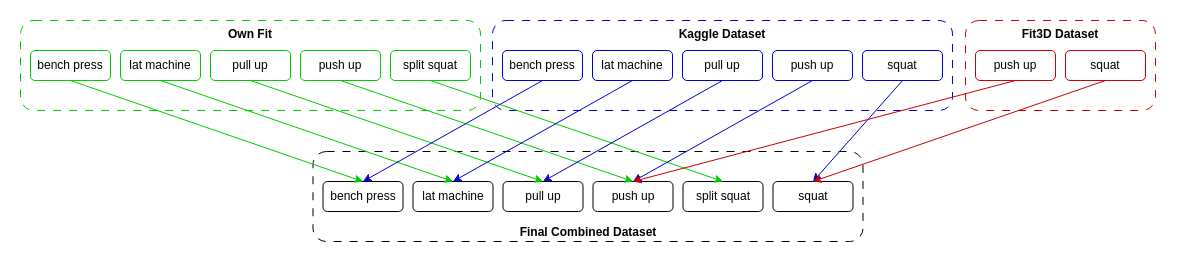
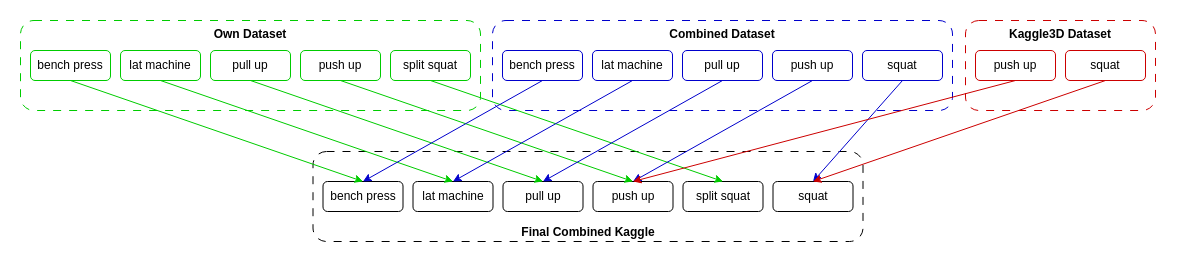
  <mxCell id="0" />
  <mxCell id="1" parent="0" />
  <mxCell id="2" value="" style="group" vertex="1" connectable="0" parent="1"><mxGeometry x="312.5" y="151" width="550" height="90" as="geometry" /></mxCell>
- <mxCell id="3" value="&lt;b&gt;Final Combined Dataset&lt;/b&gt;" style="rounded=1;whiteSpace=wrap;html=1;verticalAlign=bottom;dashed=1;dashPattern=8 8;" vertex="1" parent="2"><mxGeometry width="550" height="90" as="geometry" /></mxCell>
+ <mxCell id="3" value="&lt;b&gt;Final Combined Kaggle&lt;/b&gt;" style="rounded=1;whiteSpace=wrap;html=1;verticalAlign=bottom;dashed=1;dashPattern=8 8;" vertex="1" parent="2"><mxGeometry width="550" height="90" as="geometry" /></mxCell>
  <mxCell id="4" value="push up" style="rounded=1;whiteSpace=wrap;html=1;" vertex="1" parent="2"><mxGeometry x="280" y="30" width="80" height="30" as="geometry" /></mxCell>
  <mxCell id="5" value="pull up" style="rounded=1;whiteSpace=wrap;html=1;" vertex="1" parent="2"><mxGeometry x="190" y="30" width="80" height="30" as="geometry" /></mxCell>
  <mxCell id="6" value="bench press" style="rounded=1;whiteSpace=wrap;html=1;" vertex="1" parent="2"><mxGeometry x="10" y="30" width="80" height="30" as="geometry" /></mxCell>
  <mxCell id="7" value="lat machine" style="rounded=1;whiteSpace=wrap;html=1;" vertex="1" parent="2"><mxGeometry x="100" y="30" width="80" height="30" as="geometry" /></mxCell>
  <mxCell id="8" value="squat" style="rounded=1;whiteSpace=wrap;html=1;" vertex="1" parent="2"><mxGeometry x="460" y="30" width="80" height="30" as="geometry" /></mxCell>
  <mxCell id="9" value="split squat" style="rounded=1;whiteSpace=wrap;html=1;" vertex="1" parent="2"><mxGeometry x="370" y="30" width="80" height="30" as="geometry" /></mxCell>
- <mxCell id="10" value="&lt;b&gt;Kaggle Dataset&lt;/b&gt;" style="rounded=1;whiteSpace=wrap;html=1;verticalAlign=top;dashed=1;dashPattern=8 8;container=0;strokeColor=#0000CC;" vertex="1" parent="1"><mxGeometry x="492" y="20" width="460" height="90" as="geometry" /></mxCell>
+ <mxCell id="10" value="&lt;b&gt;Combined Dataset&lt;/b&gt;" style="rounded=1;whiteSpace=wrap;html=1;verticalAlign=top;dashed=1;dashPattern=8 8;container=0;strokeColor=#0000CC;" vertex="1" parent="1"><mxGeometry x="492" y="20" width="460" height="90" as="geometry" /></mxCell>
  <mxCell id="11" value="push up" style="rounded=1;whiteSpace=wrap;html=1;container=0;strokeColor=#0000CC;" vertex="1" parent="1"><mxGeometry x="772" y="50" width="80" height="30" as="geometry" /></mxCell>
  <mxCell id="12" value="pull up" style="rounded=1;whiteSpace=wrap;html=1;container=0;strokeColor=#0000CC;" vertex="1" parent="1"><mxGeometry x="682" y="50" width="80" height="30" as="geometry" /></mxCell>
  <mxCell id="13" value="bench press" style="rounded=1;whiteSpace=wrap;html=1;container=0;strokeColor=#0000CC;" vertex="1" parent="1"><mxGeometry x="502" y="50" width="80" height="30" as="geometry" /></mxCell>
  <mxCell id="14" value="lat machine" style="rounded=1;whiteSpace=wrap;html=1;container=0;strokeColor=#0000CC;" vertex="1" parent="1"><mxGeometry x="592" y="50" width="80" height="30" as="geometry" /></mxCell>
  <mxCell id="15" value="squat" style="rounded=1;whiteSpace=wrap;html=1;container=0;strokeColor=#0000CC;" vertex="1" parent="1"><mxGeometry x="862" y="50" width="80" height="30" as="geometry" /></mxCell>
- <mxCell id="16" value="&lt;b&gt;Fit3D Dataset&lt;/b&gt;" style="rounded=1;whiteSpace=wrap;html=1;verticalAlign=top;dashed=1;dashPattern=8 8;strokeColor=#CC0000;" vertex="1" parent="1"><mxGeometry x="965" y="20" width="190" height="90" as="geometry" /></mxCell>
+ <mxCell id="16" value="&lt;b&gt;Kaggle3D Dataset&lt;/b&gt;" style="rounded=1;whiteSpace=wrap;html=1;verticalAlign=top;dashed=1;dashPattern=8 8;strokeColor=#CC0000;" vertex="1" parent="1"><mxGeometry x="965" y="20" width="190" height="90" as="geometry" /></mxCell>
  <mxCell id="17" value="push up" style="rounded=1;whiteSpace=wrap;html=1;strokeColor=#CC0000;" vertex="1" parent="1"><mxGeometry x="975" y="50" width="80" height="30" as="geometry" /></mxCell>
  <mxCell id="18" value="squat" style="rounded=1;whiteSpace=wrap;html=1;strokeColor=#CC0000;" vertex="1" parent="1"><mxGeometry x="1065" y="50" width="80" height="30" as="geometry" /></mxCell>
- <mxCell id="19" value="&lt;b&gt;Own Fit&lt;/b&gt;" style="rounded=1;whiteSpace=wrap;html=1;verticalAlign=top;dashed=1;dashPattern=8 8;strokeColor=#00CC00;" vertex="1" parent="1"><mxGeometry x="20" y="20" width="460" height="90" as="geometry" /></mxCell>
+ <mxCell id="19" value="&lt;b&gt;Own Dataset&lt;/b&gt;" style="rounded=1;whiteSpace=wrap;html=1;verticalAlign=top;dashed=1;dashPattern=8 8;strokeColor=#00CC00;" vertex="1" parent="1"><mxGeometry x="20" y="20" width="460" height="90" as="geometry" /></mxCell>
  <mxCell id="20" value="push up" style="rounded=1;whiteSpace=wrap;html=1;strokeColor=#00CC00;" vertex="1" parent="1"><mxGeometry x="300" y="50" width="80" height="30" as="geometry" /></mxCell>
  <mxCell id="21" value="pull up" style="rounded=1;whiteSpace=wrap;html=1;strokeColor=#00CC00;" vertex="1" parent="1"><mxGeometry x="210" y="50" width="80" height="30" as="geometry" /></mxCell>
  <mxCell id="22" value="bench press" style="rounded=1;whiteSpace=wrap;html=1;strokeColor=#00CC00;" vertex="1" parent="1"><mxGeometry x="30" y="50" width="80" height="30" as="geometry" /></mxCell>
  <mxCell id="23" value="lat machine" style="rounded=1;whiteSpace=wrap;html=1;strokeColor=#00CC00;" vertex="1" parent="1"><mxGeometry x="120" y="50" width="80" height="30" as="geometry" /></mxCell>
  <mxCell id="24" value="split squat" style="rounded=1;whiteSpace=wrap;html=1;strokeColor=#00CC00;" vertex="1" parent="1"><mxGeometry x="390" y="50" width="80" height="30" as="geometry" /></mxCell>
  <mxCell id="25" style="html=1;exitX=0.5;exitY=1;exitDx=0;exitDy=0;entryX=0.5;entryY=0;entryDx=0;entryDy=0;strokeColor=#00CC00;" edge="1" parent="1" source="22" target="6"><mxGeometry relative="1" as="geometry" /></mxCell>
  <mxCell id="26" style="html=1;exitX=0.5;exitY=1;exitDx=0;exitDy=0;entryX=0.5;entryY=0;entryDx=0;entryDy=0;strokeColor=#00CC00;" edge="1" parent="1" source="23" target="7"><mxGeometry relative="1" as="geometry" /></mxCell>
  <mxCell id="27" style="html=1;exitX=0.5;exitY=1;exitDx=0;exitDy=0;entryX=0.5;entryY=0;entryDx=0;entryDy=0;strokeColor=#00CC00;" edge="1" parent="1" source="21" target="5"><mxGeometry relative="1" as="geometry" /></mxCell>
  <mxCell id="28" style="html=1;exitX=0.5;exitY=1;exitDx=0;exitDy=0;entryX=0.5;entryY=0;entryDx=0;entryDy=0;strokeColor=#00CC00;" edge="1" parent="1" source="20" target="4"><mxGeometry relative="1" as="geometry" /></mxCell>
  <mxCell id="29" style="html=1;exitX=0.5;exitY=1;exitDx=0;exitDy=0;entryX=0.5;entryY=0;entryDx=0;entryDy=0;strokeColor=#00CC00;" edge="1" parent="1" source="24" target="9"><mxGeometry relative="1" as="geometry" /></mxCell>
  <mxCell id="30" style="html=1;exitX=0.5;exitY=1;exitDx=0;exitDy=0;entryX=0.5;entryY=0;entryDx=0;entryDy=0;strokeColor=#0000CC;" edge="1" parent="1" source="13" target="6"><mxGeometry relative="1" as="geometry" /></mxCell>
  <mxCell id="31" style="html=1;exitX=0.5;exitY=1;exitDx=0;exitDy=0;entryX=0.5;entryY=0;entryDx=0;entryDy=0;strokeColor=#0000CC;" edge="1" parent="1" source="14" target="7"><mxGeometry relative="1" as="geometry" /></mxCell>
  <mxCell id="32" style="html=1;exitX=0.5;exitY=1;exitDx=0;exitDy=0;entryX=0.5;entryY=0;entryDx=0;entryDy=0;strokeColor=#0000CC;" edge="1" parent="1" source="12" target="5"><mxGeometry relative="1" as="geometry" /></mxCell>
  <mxCell id="33" style="html=1;exitX=0.5;exitY=1;exitDx=0;exitDy=0;entryX=0.5;entryY=0;entryDx=0;entryDy=0;strokeColor=#0000CC;" edge="1" parent="1" source="11" target="4"><mxGeometry relative="1" as="geometry" /></mxCell>
  <mxCell id="34" style="html=1;exitX=0.5;exitY=1;exitDx=0;exitDy=0;entryX=0.5;entryY=0;entryDx=0;entryDy=0;strokeColor=#0000CC;" edge="1" parent="1" source="15" target="8"><mxGeometry relative="1" as="geometry" /></mxCell>
  <mxCell id="35" style="html=1;exitX=0.5;exitY=1;exitDx=0;exitDy=0;entryX=0.5;entryY=0;entryDx=0;entryDy=0;strokeColor=#CC0000;" edge="1" parent="1" source="17" target="4"><mxGeometry relative="1" as="geometry" /></mxCell>
  <mxCell id="36" style="html=1;exitX=0.5;exitY=1;exitDx=0;exitDy=0;entryX=0.5;entryY=0;entryDx=0;entryDy=0;strokeColor=#CC0000;" edge="1" parent="1" source="18" target="8"><mxGeometry relative="1" as="geometry" /></mxCell>
